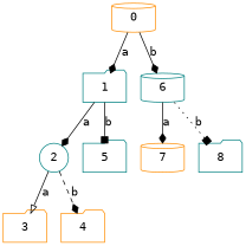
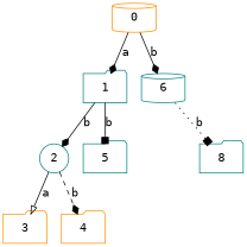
  digraph {
    fontname="DejaVu Sans Mono"
    rankdir=TB
    node [color=teal fontname="DejaVu Sans Mono" shape=folder]
    edge [arrowhead=diamond fontname="DejaVu Sans Mono" style=solid]
    0 [color=darkorange shape=cylinder]
    1
    6 [shape=cylinder]
    2 [shape=circle]
    5
-   7 [color=darkorange shape=cylinder]
    8
    3 [color=darkorange]
    4 [color=darkorange]
    0 -> 1 [label=a]
    0 -> 6 [label=b]
-   1 -> 2 [label=a]
+   1 -> 2 [label=b]
    1 -> 5 [arrowhead=box label=b]
-   6 -> 7 [label=a]
    6 -> 8 [arrowhead=box label=b style=dotted]
    2 -> 3 [arrowhead=onormal label=a]
    2 -> 4 [label=b style=dashed]
  }
